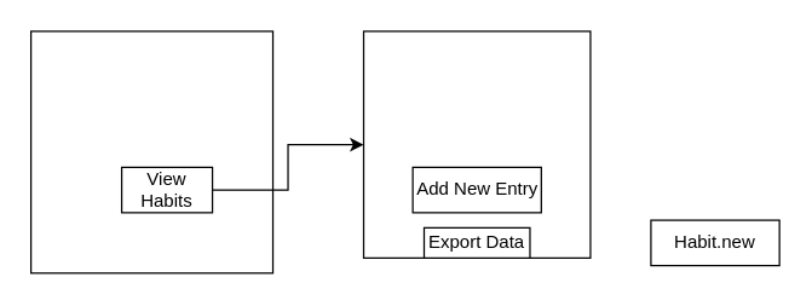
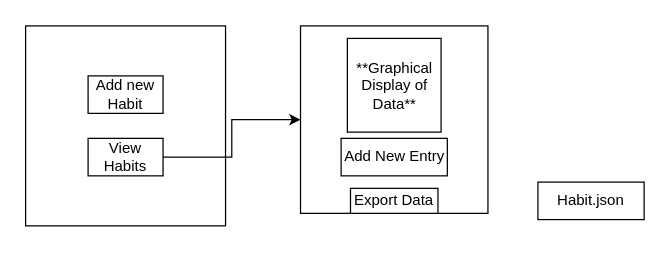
  <mxCell id="0" />
  <mxCell id="1" parent="0" />
  <mxCell id="2" value="" style="whiteSpace=wrap;html=1;aspect=fixed;" vertex="1" parent="1"><mxGeometry x="20" y="20" width="160" height="160" as="geometry" /></mxCell>
+ <mxCell id="3" value="Add new Habit" style="rounded=0;whiteSpace=wrap;html=1;" vertex="1" parent="1"><mxGeometry x="70" y="60" width="60" height="30" as="geometry" /></mxCell>
  <mxCell id="4" value="" style="edgeStyle=orthogonalEdgeStyle;rounded=0;orthogonalLoop=1;jettySize=auto;html=1;" edge="1" parent="1" source="5" target="6"><mxGeometry relative="1" as="geometry" /></mxCell>
- <mxCell id="5" value="View Habits" style="rounded=0;whiteSpace=wrap;html=1;" vertex="1" parent="1"><mxGeometry x="80" y="110" width="60" height="30" as="geometry" /></mxCell>
+ <mxCell id="5" value="View Habits" style="rounded=0;whiteSpace=wrap;html=1;" vertex="1" parent="1"><mxGeometry x="70" y="110" width="60" height="30" as="geometry" /></mxCell>
  <mxCell id="6" value="" style="whiteSpace=wrap;html=1;rounded=0;" vertex="1" parent="1"><mxGeometry x="240" y="20" width="150" height="150" as="geometry" /></mxCell>
  <mxCell id="7" value="Add New Entry" style="rounded=0;whiteSpace=wrap;html=1;" vertex="1" parent="1"><mxGeometry x="272.5" y="110" width="85" height="30" as="geometry" /></mxCell>
+ <mxCell id="8" value="**Graphical&lt;br&gt;Display of Data**" style="whiteSpace=wrap;html=1;aspect=fixed;" vertex="1" parent="1"><mxGeometry x="277.5" y="30" width="75" height="75" as="geometry" /></mxCell>
  <mxCell id="9" value="Export Data" style="rounded=0;whiteSpace=wrap;html=1;" vertex="1" parent="1"><mxGeometry x="280" y="150" width="70" height="20" as="geometry" /></mxCell>
- <mxCell id="10" value="Habit.new" style="whiteSpace=wrap;html=1;rounded=0;" vertex="1" parent="1"><mxGeometry x="430" y="145" width="85" height="30" as="geometry" /></mxCell>
+ <mxCell id="10" value="Habit.json" style="whiteSpace=wrap;html=1;rounded=0;" vertex="1" parent="1"><mxGeometry x="430" y="145" width="85" height="30" as="geometry" /></mxCell>
